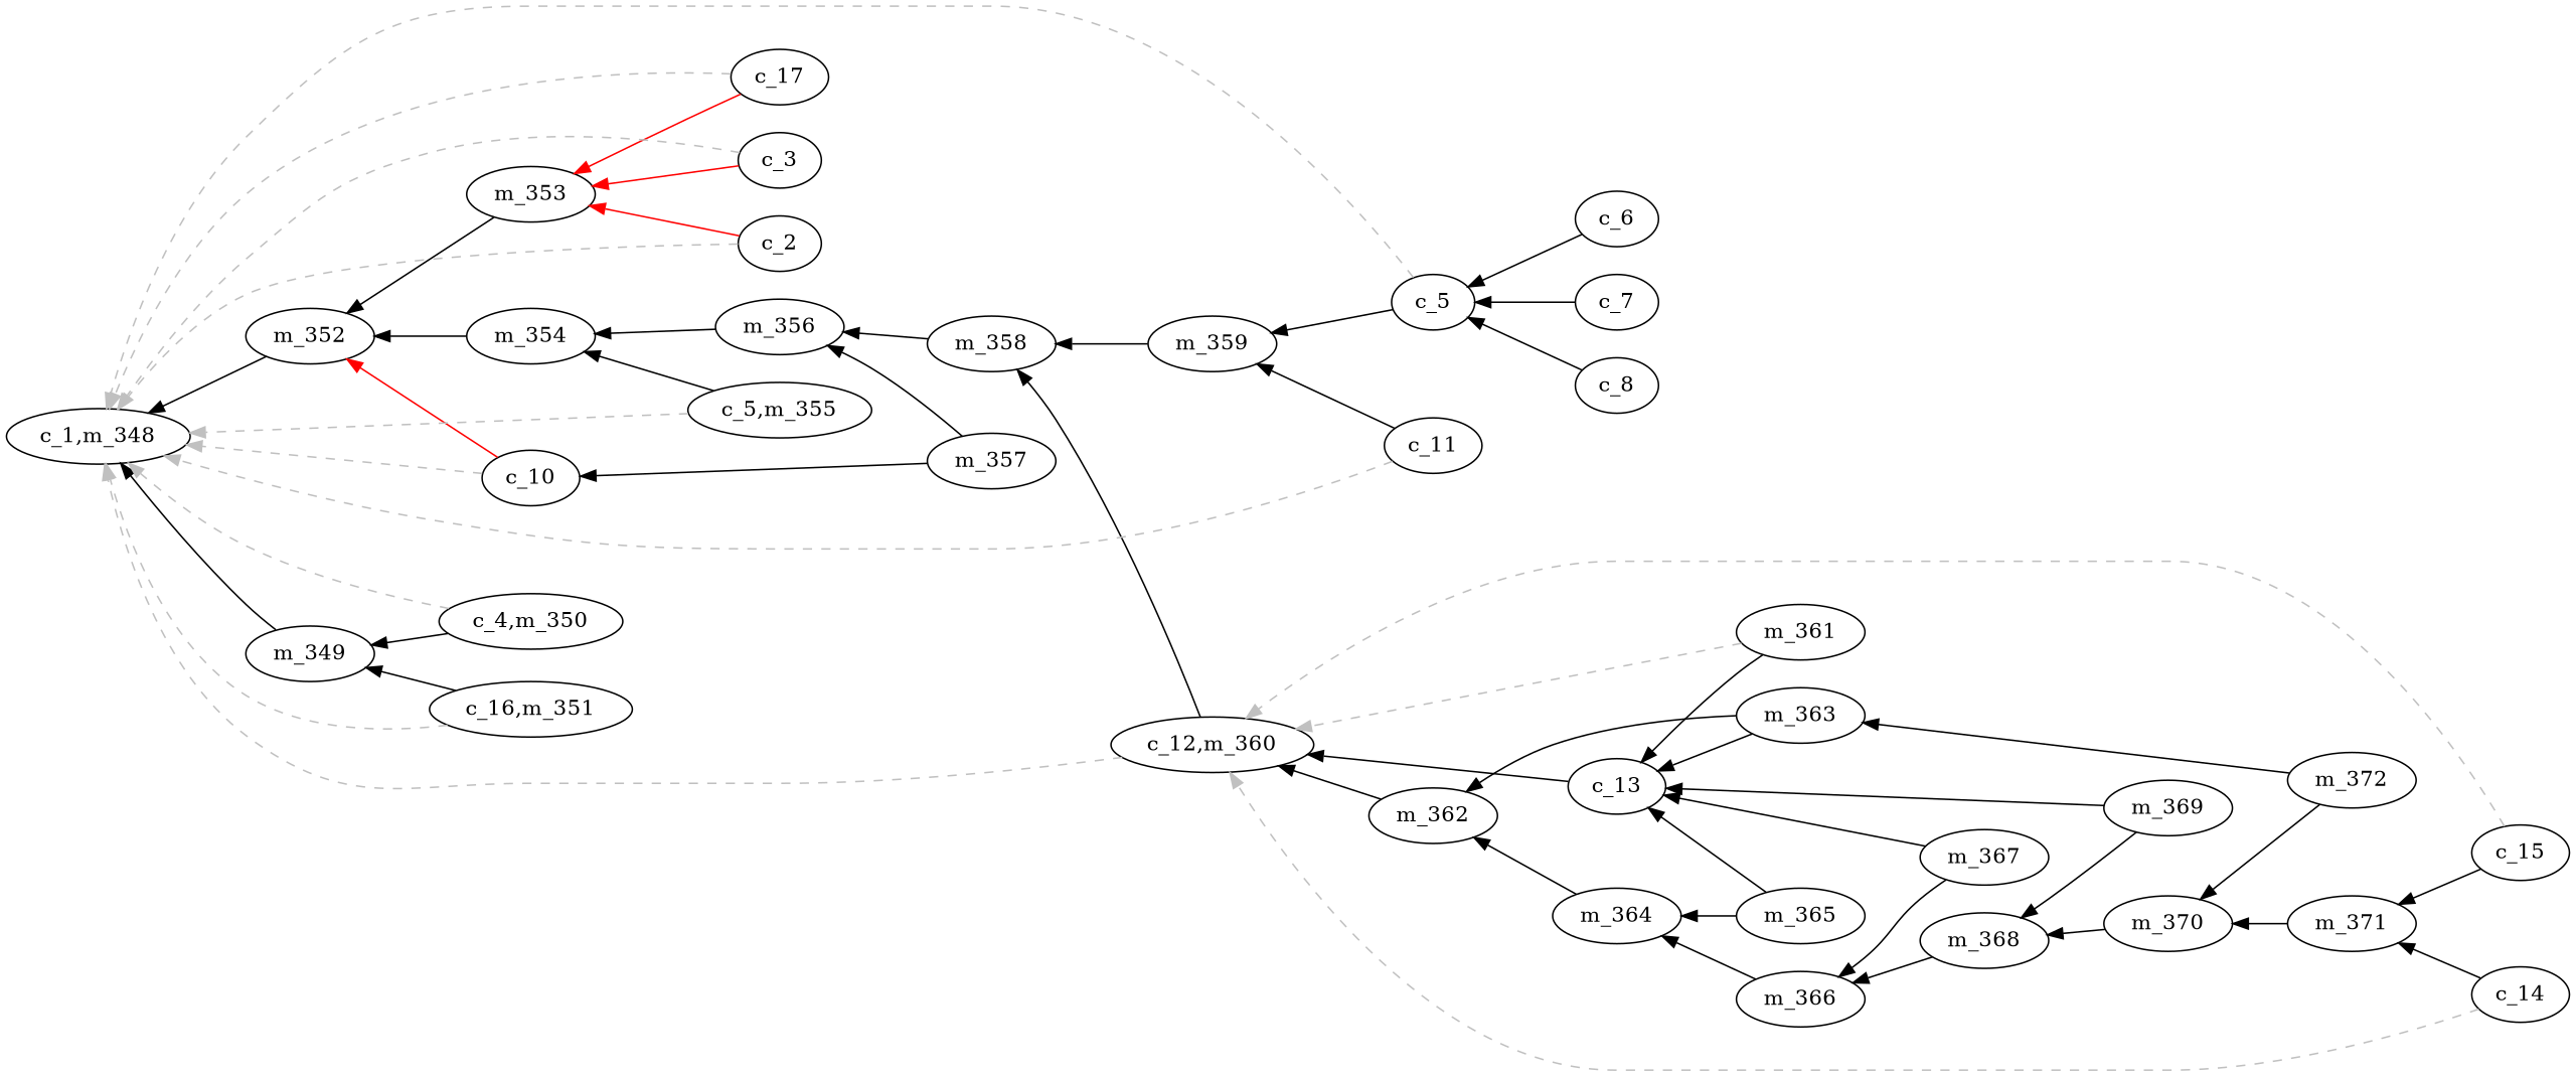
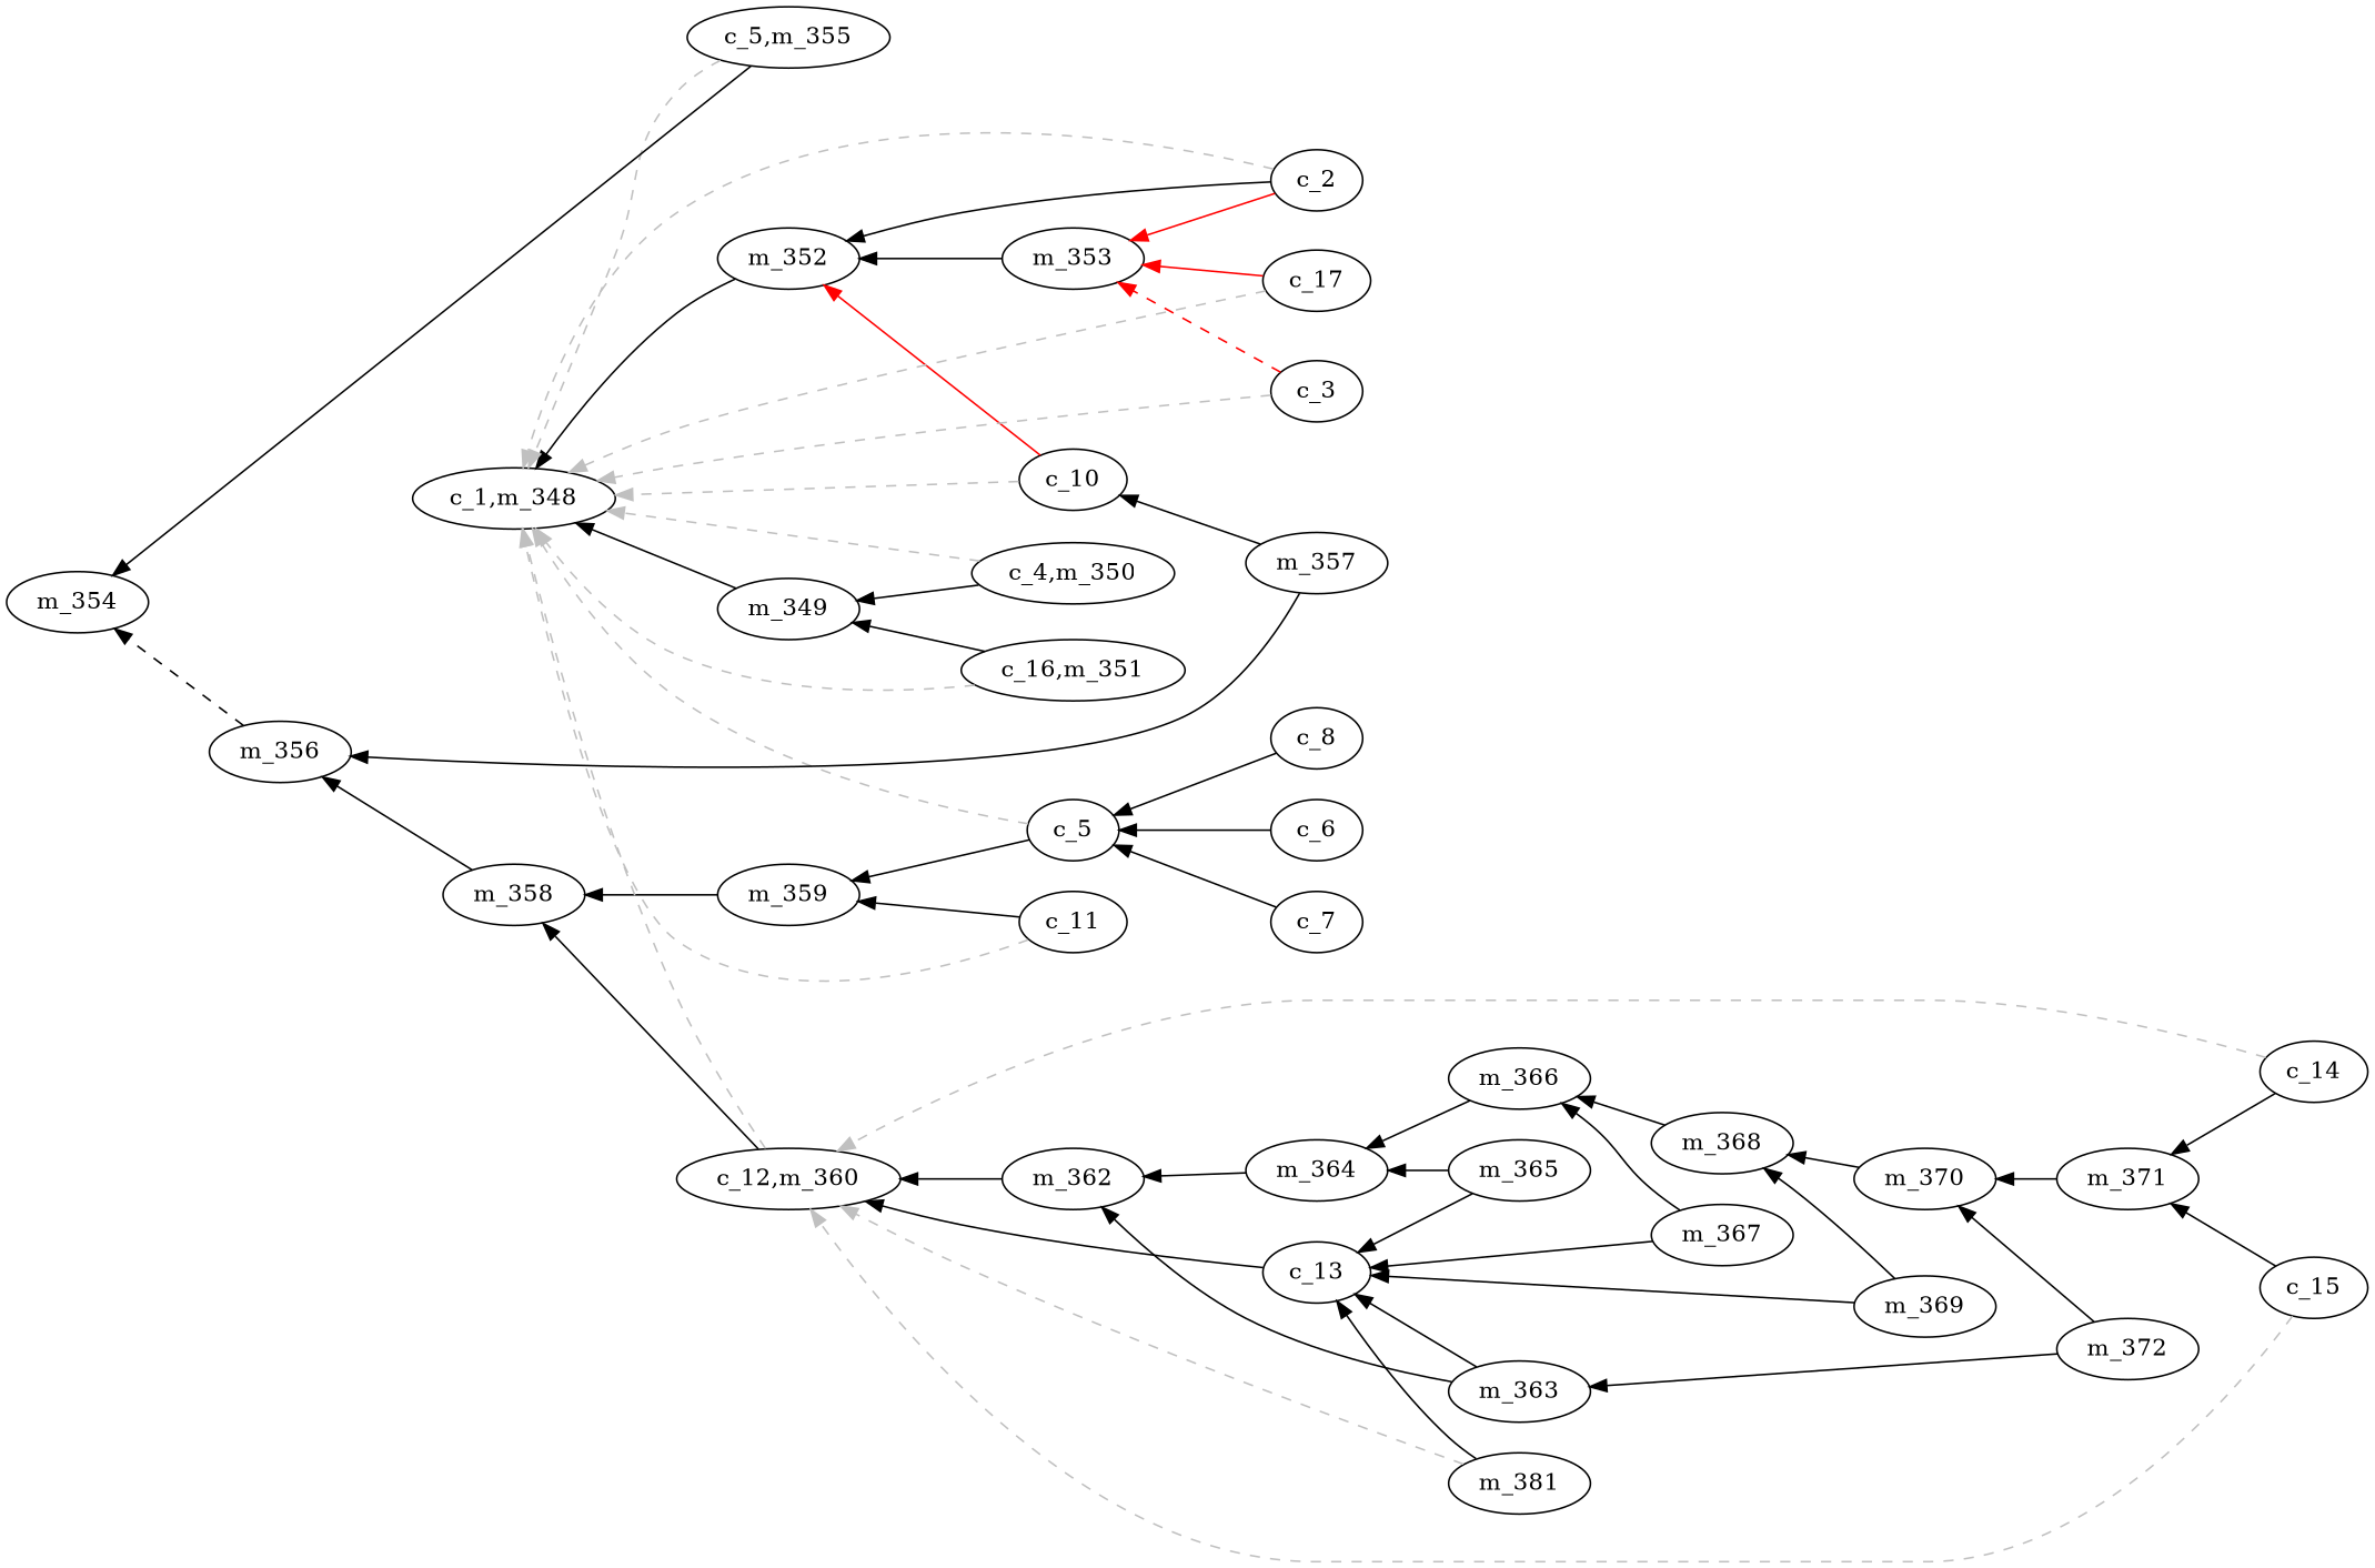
  digraph {
    rankdir=RL
    edge [color=black style=filled]
    c_6
    c_5
    m_359
    "c_1,m_348"
    m_358
    c_7
    c_8
    m_353
    m_352
    m_354
    m_356
    m_357
    c_10
    m_363
    m_362
    c_13
    "c_12,m_360"
    m_364
    m_365
    m_366
    m_367
    m_368
    m_369
    m_370
    m_371
    m_372
    c_11
-   m_361
+   m_361 [label=m_381]
    c_14
    c_15
    c_17
    c_3
    c_2
    m_349
    "c_4,m_350"
    "c_16,m_351"
    n37 [label="c_5,m_355"]
    c_6 -> c_5
    c_5 -> m_359
    c_5 -> "c_1,m_348" [color=grey style=dashed]
    m_359 -> m_358
    m_358 -> m_356
    c_7 -> c_5
    c_8 -> c_5
    m_353 -> m_352
    m_352 -> "c_1,m_348"
-   m_354 -> m_352
-   m_356 -> m_354
+   c_2 -> m_352
+   m_356 -> m_354 [style=dashed]
    m_357 -> m_356
    m_357 -> c_10
    c_10 -> "c_1,m_348" [color=grey style=dashed]
    c_10 -> m_352 [color=red]
    m_363 -> m_362
    m_363 -> c_13
    m_362 -> "c_12,m_360"
    c_13 -> "c_12,m_360"
    "c_12,m_360" -> "c_1,m_348" [color=grey style=dashed]
    "c_12,m_360" -> m_358
    m_364 -> m_362
    m_365 -> c_13
    m_365 -> m_364
    m_366 -> m_364
    m_367 -> c_13
    m_367 -> m_366
    m_368 -> m_366
    m_369 -> c_13
    m_369 -> m_368
    m_370 -> m_368
    m_371 -> m_370
    m_372 -> m_363
    m_372 -> m_370
    c_11 -> m_359
    c_11 -> "c_1,m_348" [color=grey style=dashed]
    m_361 -> c_13
    m_361 -> "c_12,m_360" [color=grey style=dashed]
    c_14 -> "c_12,m_360" [color=grey style=dashed]
    c_14 -> m_371
    c_15 -> "c_12,m_360" [color=grey style=dashed]
    c_15 -> m_371
    c_17 -> "c_1,m_348" [color=grey style=dashed]
    c_17 -> m_353 [color=red]
    c_3 -> "c_1,m_348" [color=grey style=dashed]
-   c_3 -> m_353 [color=red]
+   c_3 -> m_353 [color=red style=dashed]
    c_2 -> "c_1,m_348" [color=grey style=dashed]
    c_2 -> m_353 [color=red]
    m_349 -> "c_1,m_348"
    "c_4,m_350" -> "c_1,m_348" [color=grey style=dashed]
    "c_4,m_350" -> m_349
    "c_16,m_351" -> "c_1,m_348" [color=grey style=dashed]
    "c_16,m_351" -> m_349
    n37 -> "c_1,m_348" [color=grey style=dashed]
    n37 -> m_354
  }
